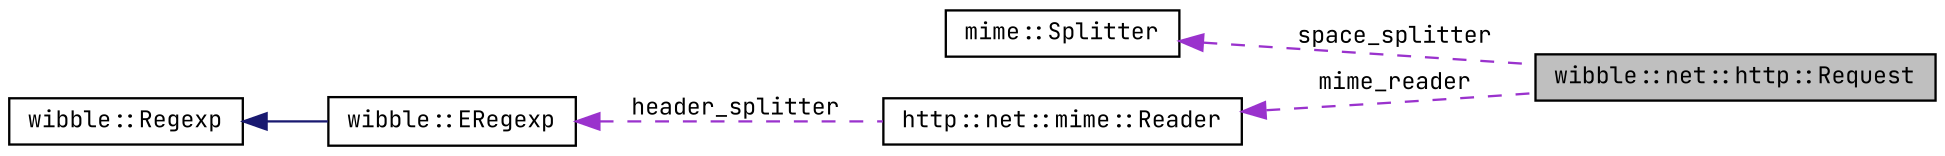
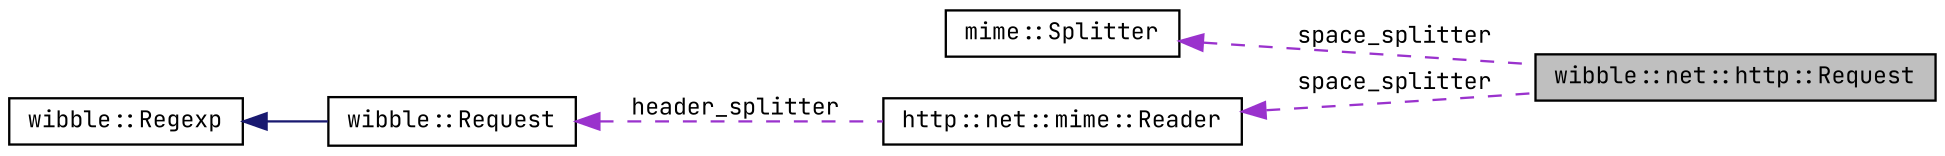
  digraph {
    fontname="JetBrains Mono"
    rankdir=LR
    node [color=black fillcolor=white fontname="JetBrains Mono" fontsize=10 shape=record style=filled]
    edge [color=darkorchid3 dir=back fontname="JetBrains Mono" fontsize=10 labelfontname=Helvetica labelfontsize=10 style=dashed]
    n1 [fillcolor=grey75 fontcolor=black height=0.2 label="wibble::net::http::Request" width=0.4]
    n2 [height=0.2 label="mime::Splitter" width=0.4]
    n3 [height=0.2 label="http::net::mime::Reader" width=0.4]
-   n4 [height=0.2 label="wibble::ERegexp" width=0.4]
+   n4 [height=0.2 label="wibble::Request" width=0.4]
    n5 [height=0.2 label="wibble::Regexp" width=0.4]
    n2 -> n1 [label=" space_splitter"]
-   n3 -> n1 [label=" mime_reader"]
+   n3 -> n1 [label=" space_splitter"]
    n4 -> n3 [label=" header_splitter"]
    n5 -> n4 [color=midnightblue style=solid]
  }
